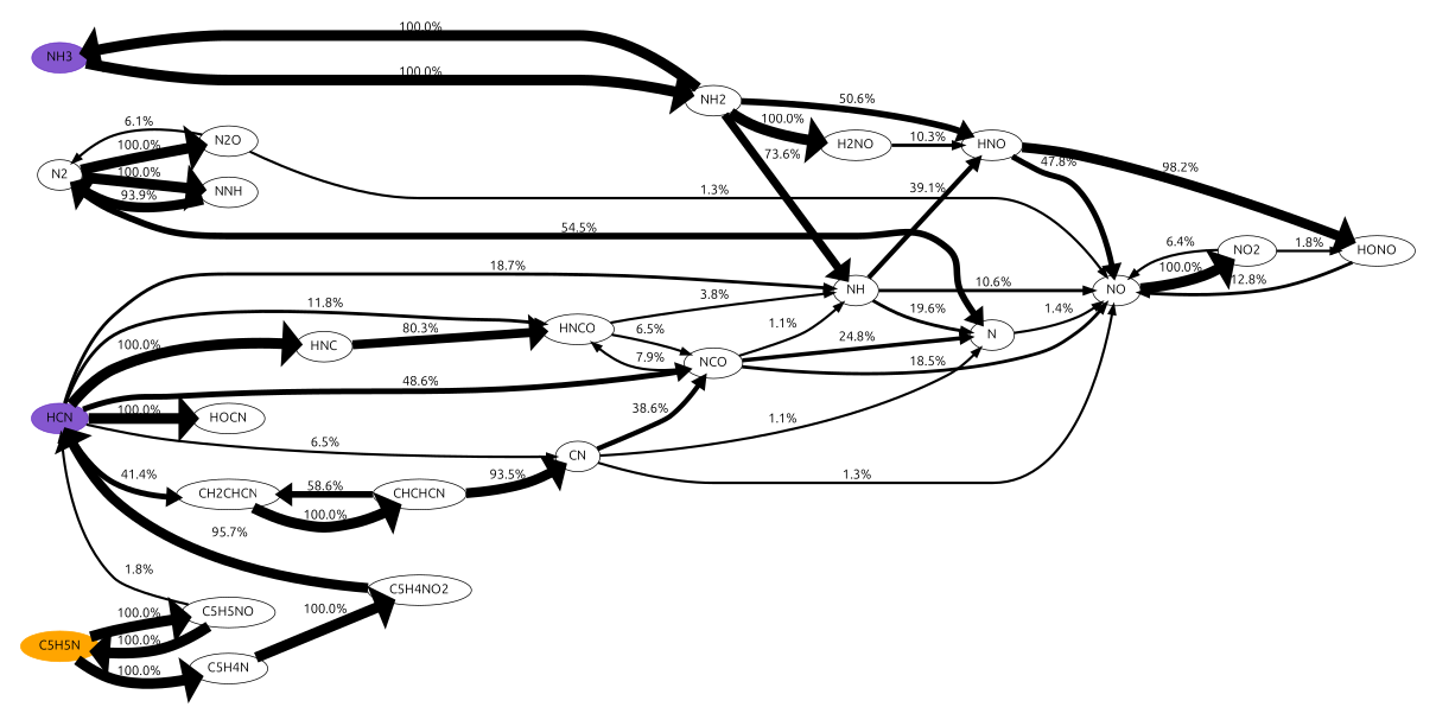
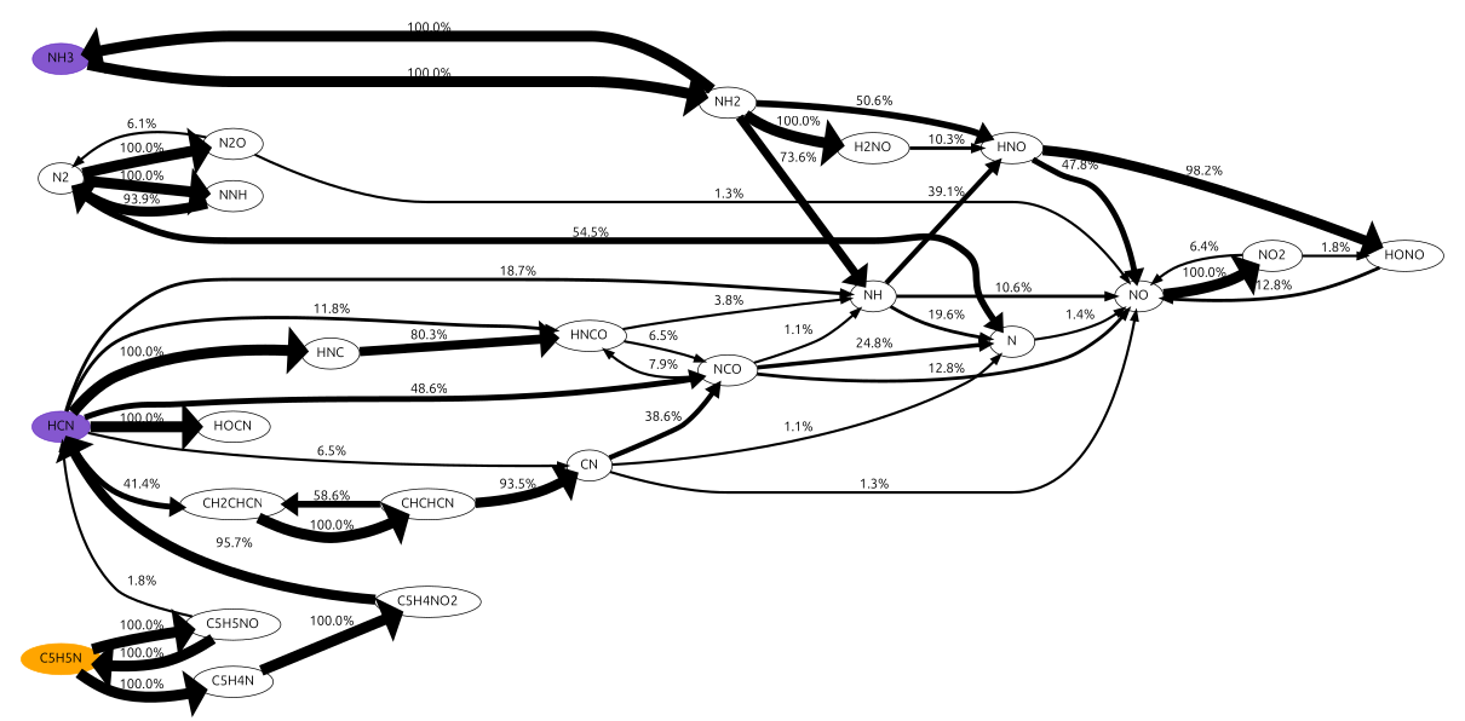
  digraph {
    b="0,0,1558,558"
    fontname=Ubuntu
    rankdir=LR
    splines=True
    node [fontname=Ubuntu fontsize=16]
    edge [fontcolor=black fontname=Ubuntu fontsize=16 penwidth=13]
    NH3 [color="#500dbab1" fillcolor="#500dbab1" style=filled]
    HCN [color="#500dbab1" fillcolor="#500dbab1" style=filled]
    N2
    C5H5N [color=orange fillcolor=orange style=filled]
    NH2
    NH
    HNC
    CN
    HNCO
    NCO
    CH2CHCN
    HOCN
    N
    NNH
    N2O
    C5H4N
    C5H5NO
    NO
    NO2
    HONO
    HNO
    H2NO
    CHCHCN
    C5H4NO2
    subgraph sub_1 {
      rank=source
      NH3
      HCN
      N2
      C5H5N
    }
    NH3 -> NH2 [label=" 100.0%"]
    HCN -> NH [label=" 18.7%" penwidth=4]
    HCN -> HNC [label=" 100.0%"]
    HCN -> CN [label=" 6.5%" penwidth=3]
    HCN -> HNCO [label=" 11.8%" penwidth=4]
    HCN -> NCO [label=" 48.6%" penwidth=7]
    HCN -> CH2CHCN [label=" 41.4%" penwidth=7]
    HCN -> HOCN [label=" 100.0%"]
    N2 -> N [label=" 54.5%" penwidth=8]
    N2 -> NNH [label=" 100.0%"]
    N2 -> N2O [label=" 100.0%"]
    C5H5N -> C5H4N [label=" 100.0%"]
    C5H5N -> C5H5NO [label=" 100.0%"]
    NH2 -> NH3 [label=" 100.0%"]
    NH2 -> NH [label=" 73.6%" penwidth=10]
    NH2 -> HNO [label=" 50.6%" penwidth=8]
    NH2 -> H2NO [label=" 100.0%"]
    NH -> N [label=" 19.6%" penwidth=4]
    NH -> NO [label=" 10.6%" penwidth=4]
    NH -> HNO [label=" 39.1%" penwidth=6]
    HNC -> HNCO [label=" 80.3%" penwidth=11]
    CN -> NCO [label=" 38.6%" penwidth=6]
    CN -> N [label=" 1.1%" penwidth=3]
    CN -> NO [label=" 1.3%" penwidth=3]
    HNCO -> NH [label=" 3.8%" penwidth=3]
    HNCO -> NCO [label=" 6.5%" penwidth=3]
    NCO -> NH [label=" 1.1%" penwidth=3]
    NCO -> HNCO [label=" 7.9%" penwidth=3]
    NCO -> N [label=" 24.8%" penwidth=5]
-   NCO -> NO [label=" 18.5%" penwidth=4]
+   NCO -> NO [label=" 12.8%" penwidth=4]
    CH2CHCN -> CHCHCN [label=" 100.0%"]
    N -> NO [label=" 1.4%" penwidth=3]
    NNH -> N2 [label=" 93.9%" penwidth=12]
    N2O -> N2 [label=" 6.1%" penwidth=3]
    N2O -> NO [label=" 1.3%" penwidth=3]
    C5H4N -> C5H4NO2 [label=" 100.0%"]
    C5H5NO -> HCN [label=" 1.8%" penwidth=3]
    C5H5NO -> C5H5N [label=" 100.0%"]
    NO -> NO2 [label=" 100.0%"]
    NO2 -> NO [label=" 6.4%" penwidth=3]
    NO2 -> HONO [label=" 1.8%" penwidth=3]
    HONO -> NO [label=" 12.8%" penwidth=4]
    HNO -> NO [label=" 47.8%" penwidth=7]
    HNO -> HONO [label=" 98.2%" penwidth=12]
    H2NO -> HNO [label=" 10.3%" penwidth=4]
    CHCHCN -> CN [label=" 93.5%" penwidth=12]
    CHCHCN -> CH2CHCN [label=" 58.6%" penwidth=8]
    C5H4NO2 -> HCN [label=" 95.7%" penwidth=12]
  }
